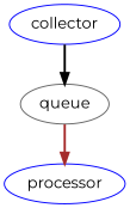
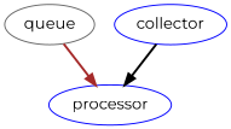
  digraph {
    fontname=Montserrat
    rankdir=TB
    node [color=blue fontname=Montserrat]
    edge [fontname=Montserrat style=bold]
    queue [color=gray40]
    collector
    processor
    queue -> processor [color=brown]
-   collector -> queue [color=black]
+   collector -> processor [color=black]
  }
